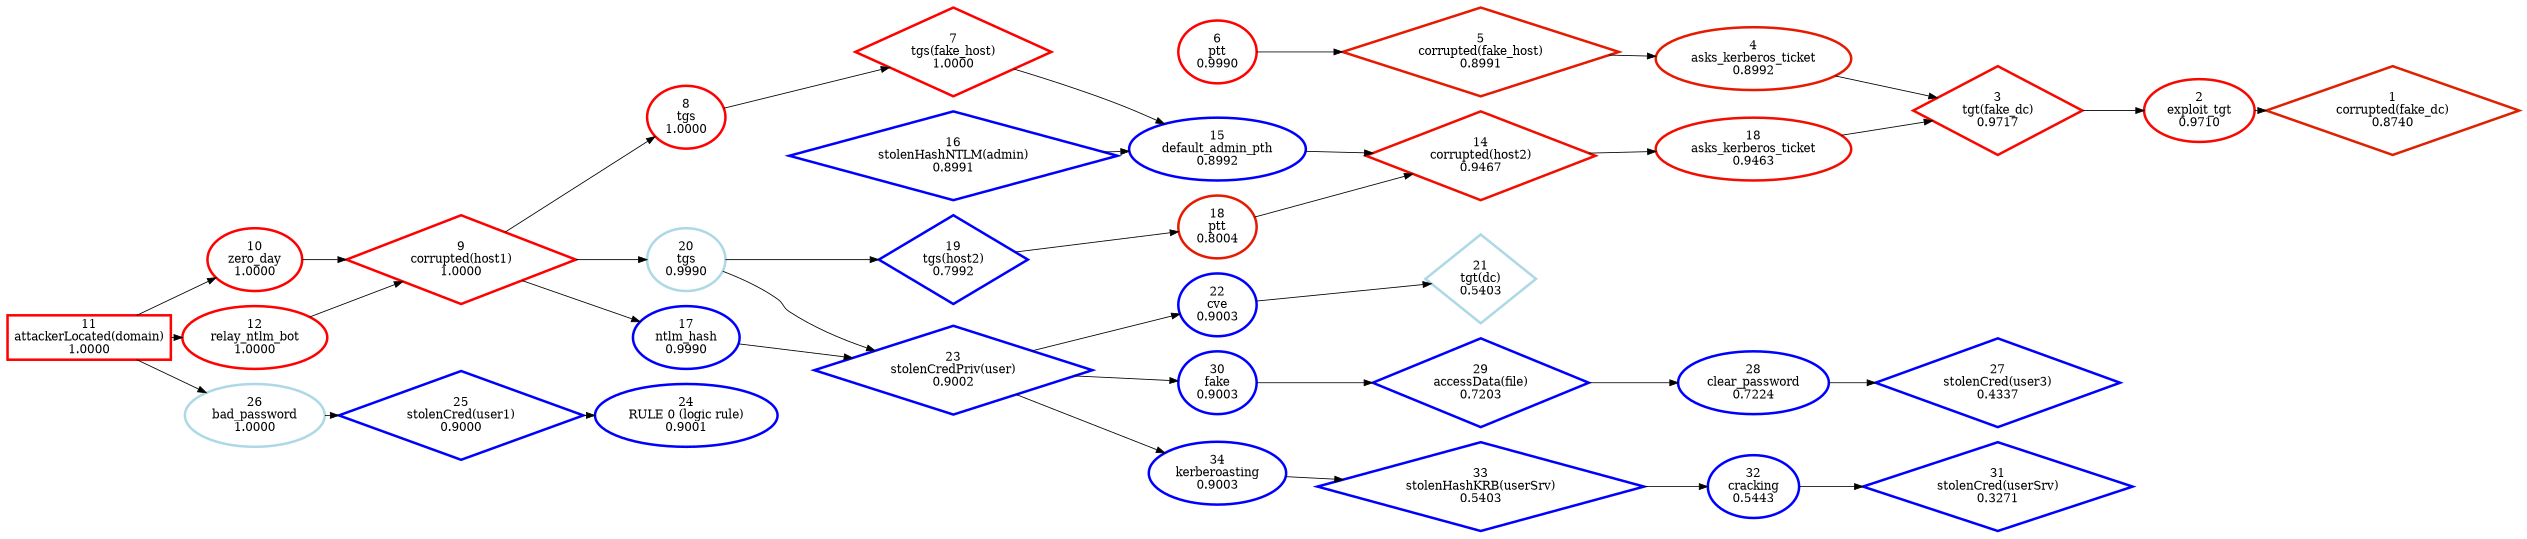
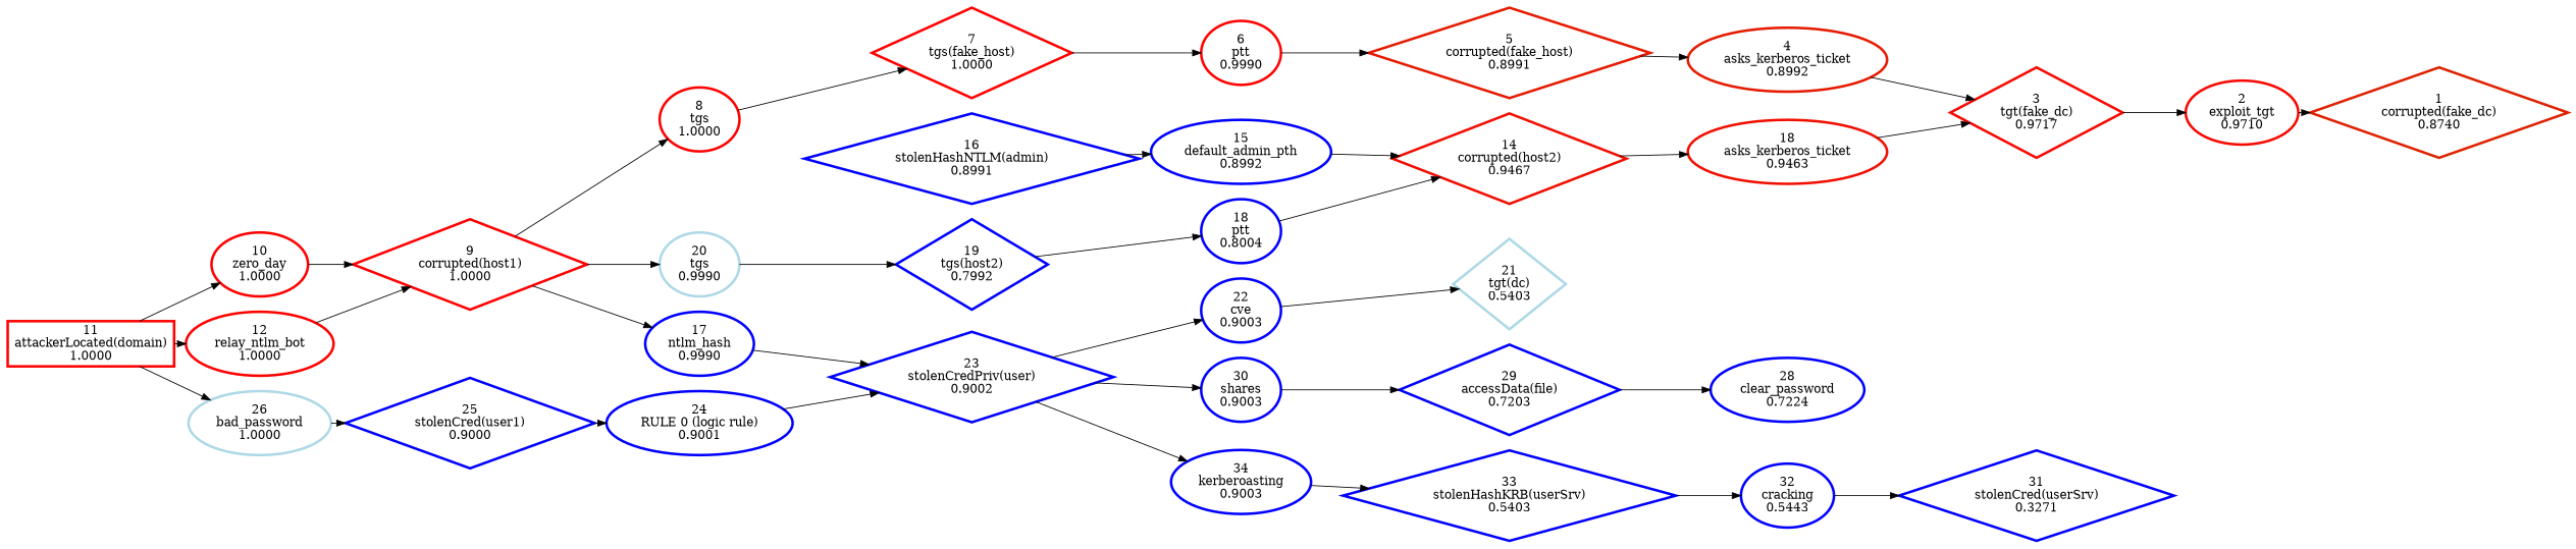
  digraph {
    rankdir=LR
    ranksep=0.2
    node [color=blue penwidth=3 shape=ellipse]
    n1 [color="#DE2100" label="1\ncorrupted(fake_dc)\n0.8740" shape=diamond]
    n2 [color="#F70800" label="2\nexploit_tgt\n0.9710"]
    n3 [color="#F70800" label="3\ntgt(fake_dc)\n0.9717" shape=diamond]
    n4 [color="#E51A00" label="4\nasks_kerberos_ticket\n0.8992"]
    n5 [color="#E51A00" label="5\ncorrupted(fake_host)\n0.8991" shape=diamond]
    n6 [color="#FE0100" label="6\nptt\n0.9990"]
    n7 [color="#FF0000" label="7\ntgs(fake_host)\n1.0000" shape=diamond]
    n8 [color="#FE0100" label="8\ntgs\n1.0000"]
    n9 [color="#FF0000" label="9\ncorrupted(host1)\n1.0000" shape=diamond]
    n10 [label="17\nntlm_hash\n0.9990"]
    n11 [color=lightblue label="20\ntgs\n0.9990"]
    n12 [label="23\nstolenCredPriv(user)\n0.9002" shape=diamond]
    n13 [label="19\ntgs(host2)\n0.7992" shape=diamond]
    n14 [color="#FE0100" label="10\nzero_day\n1.0000"]
    n15 [color="#FE0100" label="11\nattackerLocated(domain)\n1.0000" shape=box]
    n16 [color="#FE0100" label="12\nrelay_ntlm_bot\n1.0000"]
    n17 [color=lightblue label="26\nbad_password\n1.0000"]
    n18 [label="25\nstolenCred(user1)\n0.9000" shape=diamond]
    n19 [color="#F10E00" label="18\nasks_kerberos_ticket\n0.9463"]
    n20 [color="#F10E00" label="14\ncorrupted(host2)\n0.9467" shape=diamond]
    n21 [label="15\ndefault_admin_pth\n0.8992"]
    n22 [label="16\nstolenHashNTLM(admin)\n0.8991" shape=diamond]
-   n23 [color="#E51A00" label="18\nptt\n0.8004"]
+   n23 [label="18\nptt\n0.8004"]
    n24 [color=lightblue label="21\ntgt(dc)\n0.5403" shape=diamond]
    n25 [label="22\ncve\n0.9003"]
-   n26 [label="30\nfake\n0.9003"]
+   n26 [label="30\nshares\n0.9003"]
    n27 [label="34\nkerberoasting\n0.9003"]
    n28 [label="29\naccessData(file)\n0.7203" shape=diamond]
    n29 [label="33\nstolenHashKRB(userSrv)\n0.5403" shape=diamond]
    n30 [label="24\nRULE 0 (logic rule)\n0.9001"]
-   n31 [label="27\nstolenCred(user3)\n0.4337" shape=diamond]
    n32 [label="28\nclear_password\n0.7224"]
    n33 [label="31\nstolenCred(userSrv)\n0.3271" shape=diamond]
    n34 [label="32\ncracking\n0.5443"]
    n2 -> n1
    n3 -> n2
    n4 -> n3
    n5 -> n4
    n6 -> n5
-   n7 -> n21
+   n7 -> n6
    n8 -> n7
    n9 -> n8
    n9 -> n10
    n9 -> n11
    n10 -> n12
    n11 -> n13
    n12 -> n25
    n12 -> n26
    n12 -> n27
    n13 -> n23
    n14 -> n9
    n15 -> n14
    n15 -> n16
    n15 -> n17
    n16 -> n9
    n17 -> n18
    n18 -> n30
    n19 -> n3
    n20 -> n19
    n21 -> n20
    n22 -> n21
    n23 -> n20
    n25 -> n24
    n26 -> n28
    n27 -> n29
    n28 -> n32
    n29 -> n34
-   n11 -> n12
-   n32 -> n31
+   n30 -> n12
    n34 -> n33
  }
